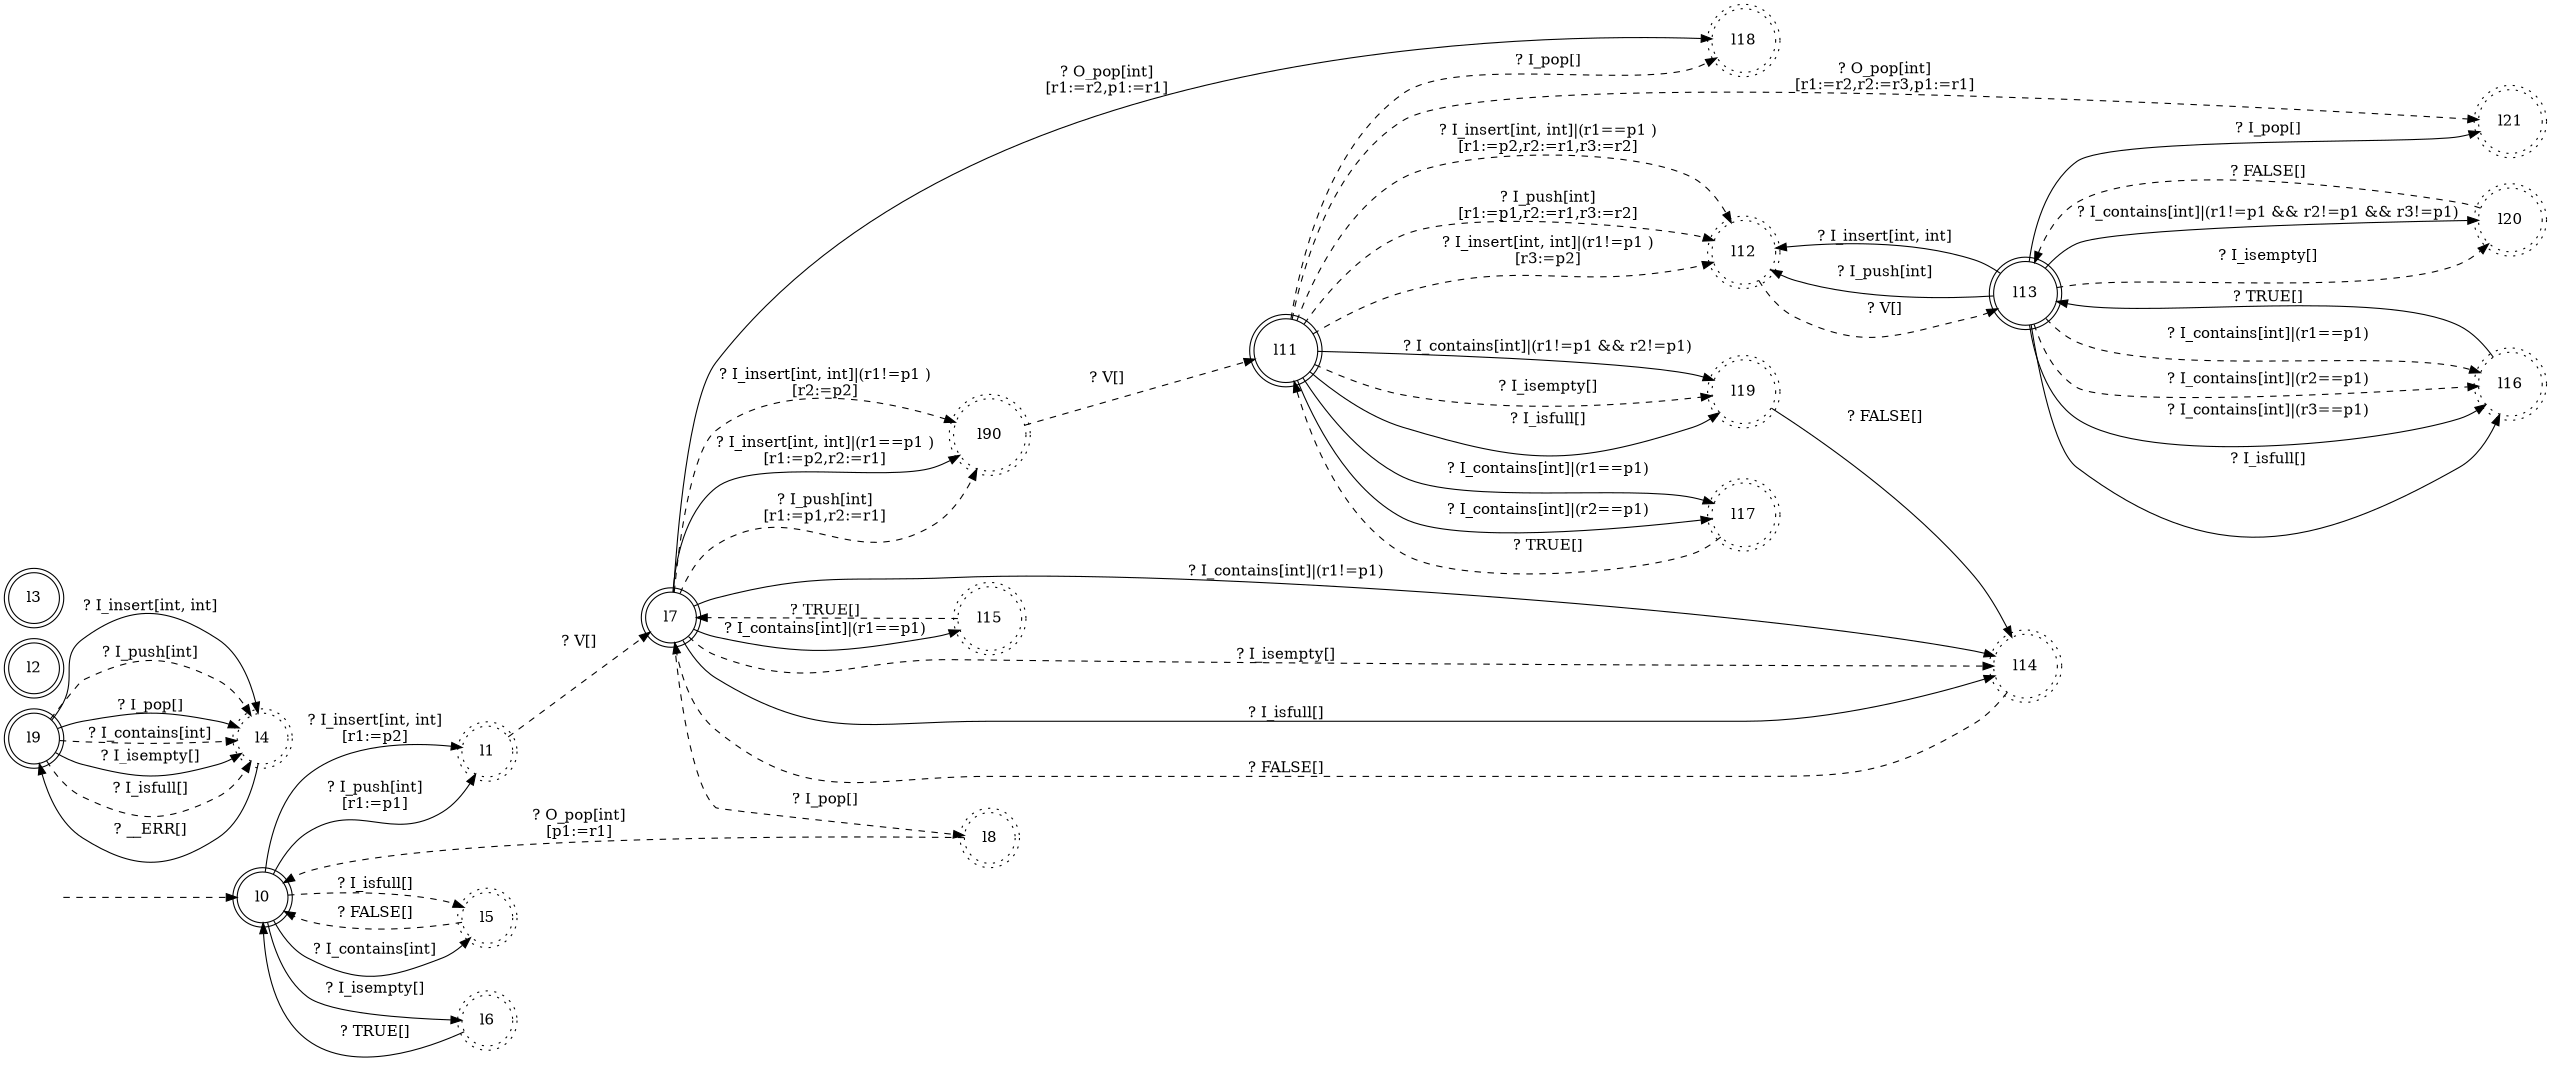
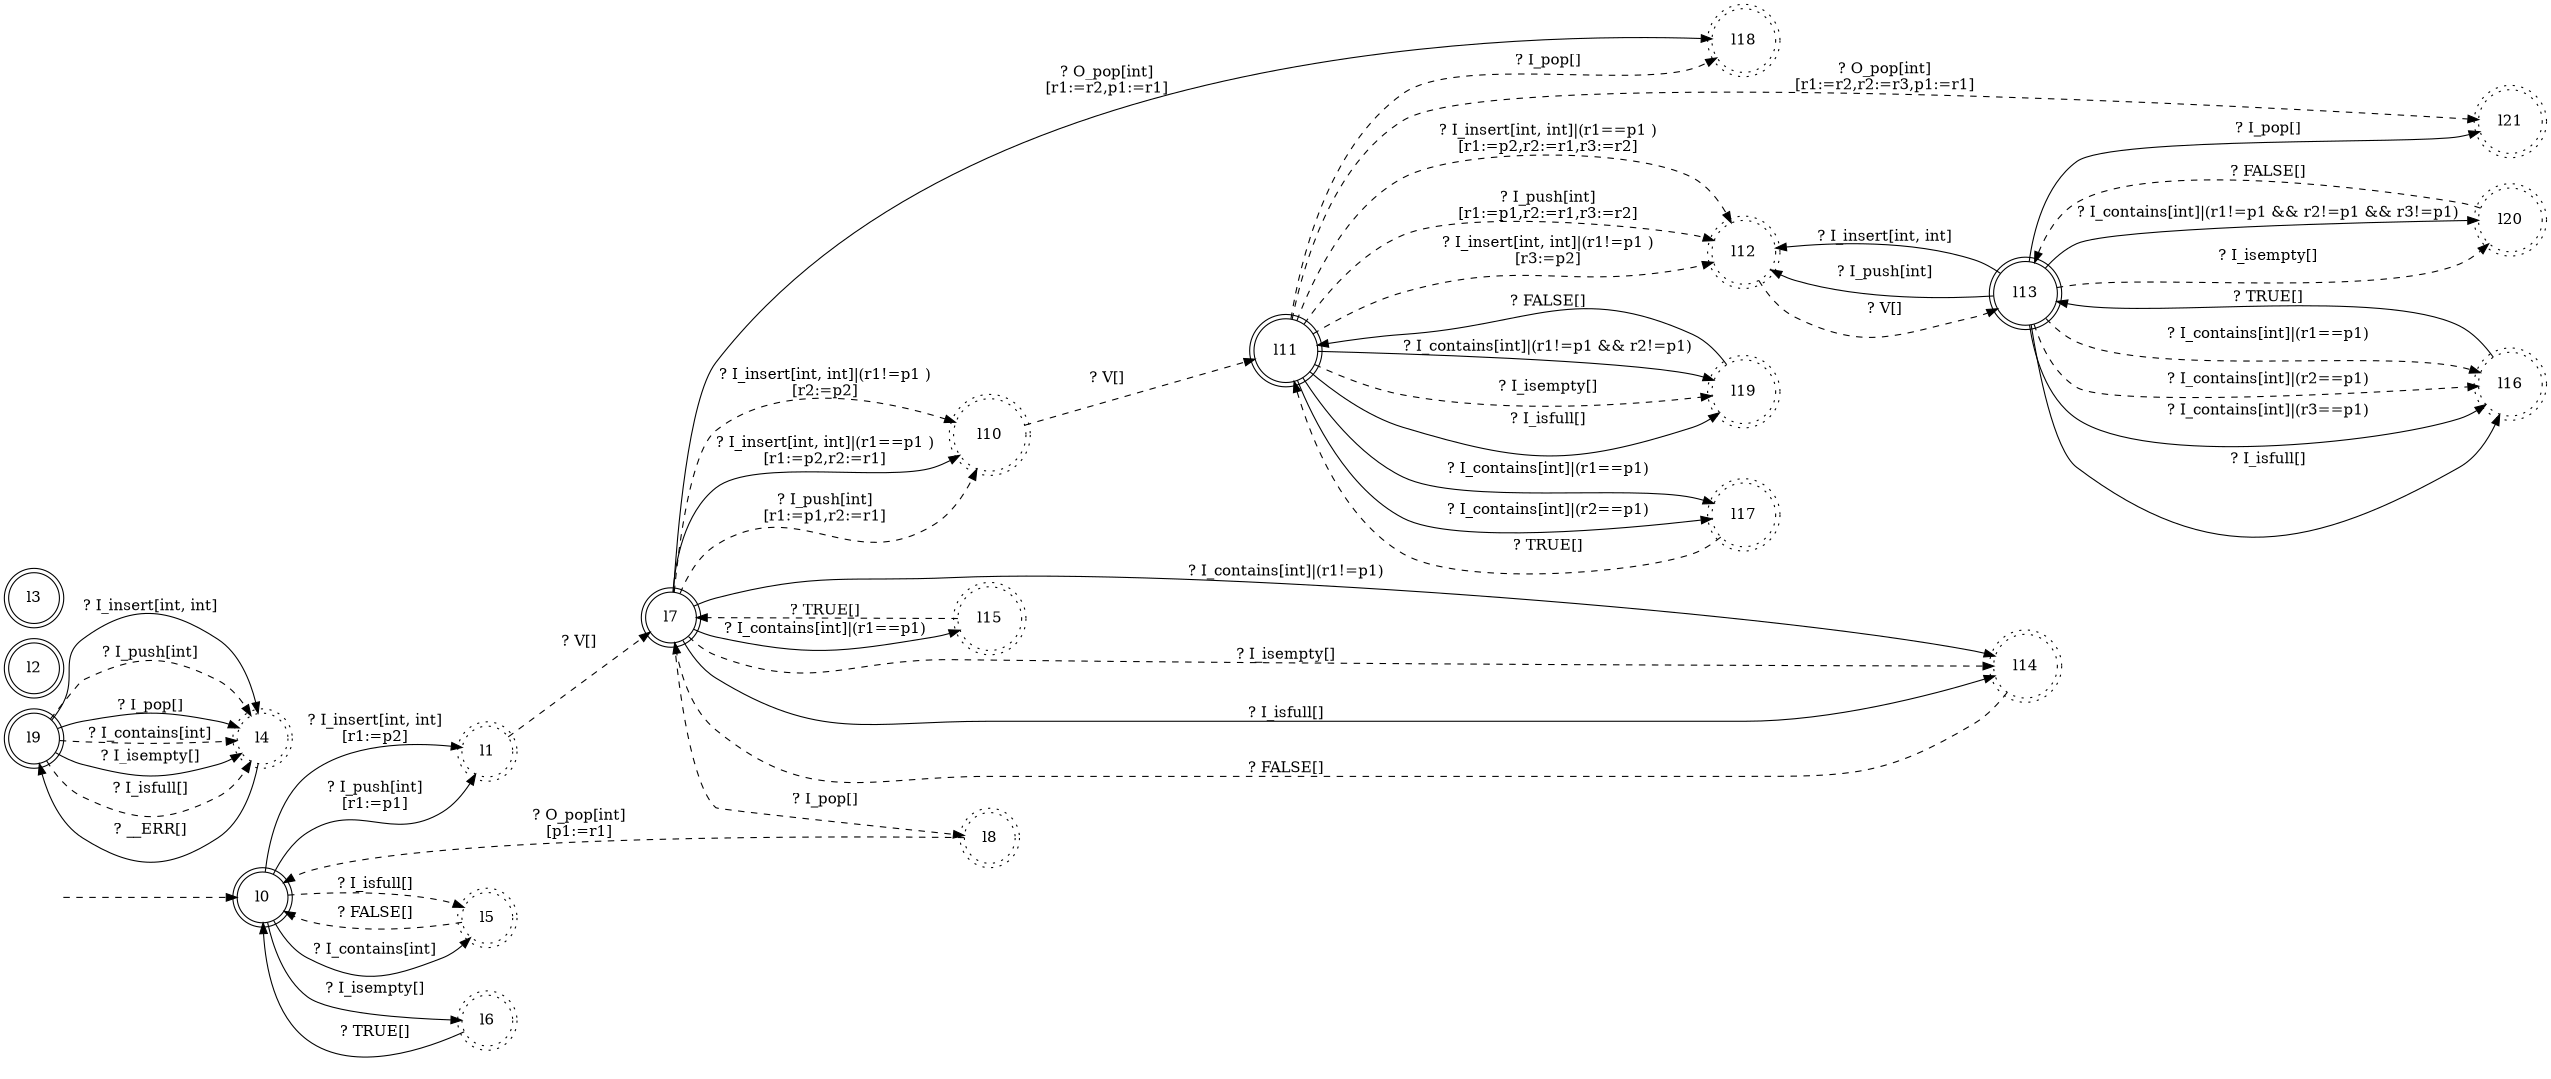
  digraph {
    rankdir=LR
    node [shape=doublecircle style=dotted]
    edge [style=dashed]
    "" [shape=none style=""]
    l0 [style=solid]
    l1
    l5
    l6
    l7 [style=solid]
    l9 [style=solid]
    l4
-   l10 [label=l90]
+   l10
    l8
    l14
    l15
    l18
    l2 [style=solid]
    l3 [style=solid]
    l11 [style=solid]
    l21
    l12
    l17
    l19
    l13 [style=solid]
    l20
    l16
    "" -> l0
    l0 -> l1 [label=<? I_insert[int, int]<BR />[r1:=p2]> style=solid]
    l0 -> l1 [label=<? I_push[int]<BR />[r1:=p1]> style=solid]
    l0 -> l5 [label=<? I_contains[int]> style=solid]
    l0 -> l5 [label=<? I_isfull[]>]
    l0 -> l6 [label=<? I_isempty[]> style=solid]
    l1 -> l7 [label=<? V[]>]
    l5 -> l0 [label=<? FALSE[]>]
    l6 -> l0 [label=<? TRUE[]> style=solid]
    l7 -> l10 [label=<? I_insert[int, int]|(r1!=p1 )<BR />[r2:=p2]>]
    l7 -> l10 [label=<? I_insert[int, int]|(r1==p1 )<BR />[r1:=p2,r2:=r1]> style=solid]
    l7 -> l10 [label=<? I_push[int]<BR />[r1:=p1,r2:=r1]>]
    l7 -> l8 [label=<? I_pop[]>]
    l7 -> l14 [label=<? I_contains[int]|(r1!=p1)> style=solid]
    l7 -> l14 [label=<? I_isempty[]>]
    l7 -> l14 [label=<? I_isfull[]> style=solid]
    l7 -> l15 [label=<? I_contains[int]|(r1==p1)> style=solid]
    l7 -> l18 [label=<? O_pop[int]<BR />[r1:=r2,p1:=r1]> style=solid]
    l9 -> l4 [label=<? I_insert[int, int]> style=solid]
    l9 -> l4 [label=<? I_push[int]>]
    l9 -> l4 [label=<? I_pop[]> style=solid]
    l9 -> l4 [label=<? I_contains[int]>]
    l9 -> l4 [label=<? I_isempty[]> style=solid]
    l9 -> l4 [label=<? I_isfull[]>]
    l4 -> l9 [label=<? __ERR[]> style=solid]
    l10 -> l11 [label=<? V[]>]
    l8 -> l0 [label=<? O_pop[int]<BR />[p1:=r1]>]
    l14 -> l7 [label=<? FALSE[]>]
    l15 -> l7 [label=<? TRUE[]>]
    l11 -> l18 [label=<? I_pop[]>]
    l11 -> l21 [label=<? O_pop[int]<BR />[r1:=r2,r2:=r3,p1:=r1]>]
    l11 -> l12 [label=<? I_insert[int, int]|(r1!=p1 )<BR />[r3:=p2]>]
    l11 -> l12 [label=<? I_insert[int, int]|(r1==p1 )<BR />[r1:=p2,r2:=r1,r3:=r2]>]
    l11 -> l12 [label=<? I_push[int]<BR />[r1:=p1,r2:=r1,r3:=r2]>]
    l11 -> l17 [label=<? I_contains[int]|(r1==p1)> style=solid]
    l11 -> l17 [label=<? I_contains[int]|(r2==p1)> style=solid]
    l11 -> l19 [label=<? I_contains[int]|(r1!=p1 &amp;&amp; r2!=p1)> style=solid]
    l11 -> l19 [label=<? I_isempty[]>]
    l11 -> l19 [label=<? I_isfull[]> style=solid]
    l12 -> l13 [label=<? V[]>]
    l17 -> l11 [label=<? TRUE[]>]
-   l19 -> l14 [label=<? FALSE[]> style=solid]
+   l19 -> l11 [label=<? FALSE[]> style=solid]
    l13 -> l21 [label=<? I_pop[]> style=solid]
    l13 -> l12 [label=<? I_insert[int, int]> style=solid]
    l13 -> l12 [label=<? I_push[int]> style=solid]
    l13 -> l20 [label=<? I_contains[int]|(r1!=p1 &amp;&amp; r2!=p1 &amp;&amp; r3!=p1)> style=solid]
    l13 -> l20 [label=<? I_isempty[]>]
    l13 -> l16 [label=<? I_contains[int]|(r1==p1)>]
    l13 -> l16 [label=<? I_contains[int]|(r2==p1)>]
    l13 -> l16 [label=<? I_contains[int]|(r3==p1)> style=solid]
    l13 -> l16 [label=<? I_isfull[]> style=solid]
    l20 -> l13 [label=<? FALSE[]>]
    l16 -> l13 [label=<? TRUE[]> style=solid]
  }
